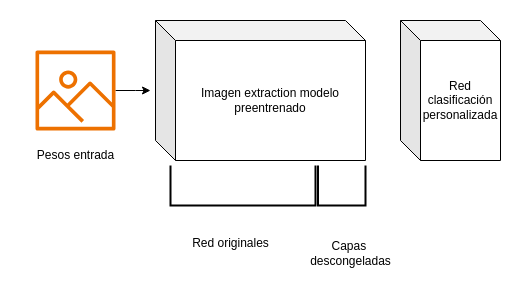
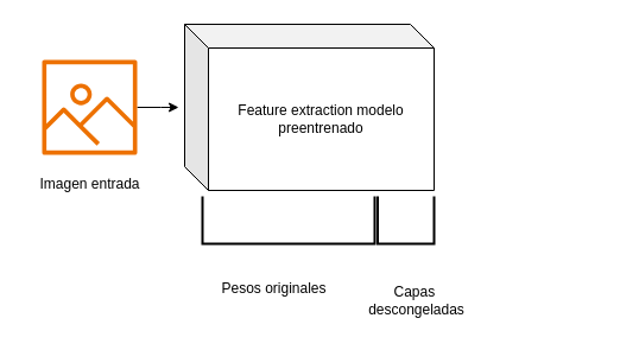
  <mxCell id="0" />
  <mxCell id="1" parent="0" />
- <mxCell id="2" value="Imagen extraction modelo preentrenado" style="shape=cube;whiteSpace=wrap;html=1;boundedLbl=1;backgroundOutline=1;darkOpacity=0.05;darkOpacity2=0.1;" vertex="1" parent="1"><mxGeometry x="155" y="20" width="210" height="140" as="geometry" /></mxCell>
- <mxCell id="3" value="Red clasificación personalizada" style="shape=cube;whiteSpace=wrap;html=1;boundedLbl=1;backgroundOutline=1;darkOpacity=0.05;darkOpacity2=0.1;" vertex="1" parent="1"><mxGeometry x="400" y="20" width="100" height="140" as="geometry" /></mxCell>
+ <mxCell id="2" value="Feature extraction modelo preentrenado" style="shape=cube;whiteSpace=wrap;html=1;boundedLbl=1;backgroundOutline=1;darkOpacity=0.05;darkOpacity2=0.1;" vertex="1" parent="1"><mxGeometry x="155" y="20" width="210" height="140" as="geometry" /></mxCell>
  <mxCell id="4" value="" style="strokeWidth=2;html=1;shape=mxgraph.flowchart.annotation_1;align=left;pointerEvents=1;rotation=-90;" vertex="1" parent="1"><mxGeometry x="222.5" y="112.5" width="40" height="145" as="geometry" /></mxCell>
  <mxCell id="5" style="edgeStyle=orthogonalEdgeStyle;rounded=0;orthogonalLoop=1;jettySize=auto;html=1;" edge="1" parent="1" source="6"><mxGeometry relative="1" as="geometry"><mxPoint x="150" y="90" as="targetPoint" /></mxGeometry></mxCell>
  <mxCell id="6" value="" style="sketch=0;outlineConnect=0;fontColor=#232F3E;gradientColor=none;fillColor=#ED7100;strokeColor=none;dashed=0;verticalLabelPosition=bottom;verticalAlign=top;align=center;html=1;fontSize=12;fontStyle=0;aspect=fixed;pointerEvents=1;shape=mxgraph.aws4.container_registry_image;" vertex="1" parent="1"><mxGeometry x="35" y="50" width="80" height="80" as="geometry" /></mxCell>
- <mxCell id="7" value="Pesos entrada" style="text;html=1;align=center;verticalAlign=middle;resizable=0;points=[];autosize=1;strokeColor=none;fillColor=none;" vertex="1" parent="1"><mxGeometry x="20" y="140" width="110" height="30" as="geometry" /></mxCell>
- <mxCell id="8" value="Red originales" style="text;html=1;align=center;verticalAlign=middle;resizable=0;points=[];autosize=1;strokeColor=none;fillColor=none;" vertex="1" parent="1"><mxGeometry x="175" y="228" width="110" height="30" as="geometry" /></mxCell>
+ <mxCell id="7" value="Imagen entrada" style="text;html=1;align=center;verticalAlign=middle;resizable=0;points=[];autosize=1;strokeColor=none;fillColor=none;" vertex="1" parent="1"><mxGeometry x="20" y="140" width="110" height="30" as="geometry" /></mxCell>
+ <mxCell id="8" value="Pesos originales" style="text;html=1;align=center;verticalAlign=middle;resizable=0;points=[];autosize=1;strokeColor=none;fillColor=none;" vertex="1" parent="1"><mxGeometry x="175" y="228" width="110" height="30" as="geometry" /></mxCell>
  <mxCell id="9" value="" style="strokeWidth=2;html=1;shape=mxgraph.flowchart.annotation_1;align=left;pointerEvents=1;rotation=-90;" vertex="1" parent="1"><mxGeometry x="321.25" y="161.25" width="40" height="47.5" as="geometry" /></mxCell>
  <mxCell id="10" value="Capas&amp;nbsp;&lt;div&gt;descongeladas&lt;/div&gt;" style="text;html=1;align=center;verticalAlign=middle;resizable=0;points=[];autosize=1;strokeColor=none;fillColor=none;" vertex="1" parent="1"><mxGeometry x="300" y="233" width="100" height="40" as="geometry" /></mxCell>
